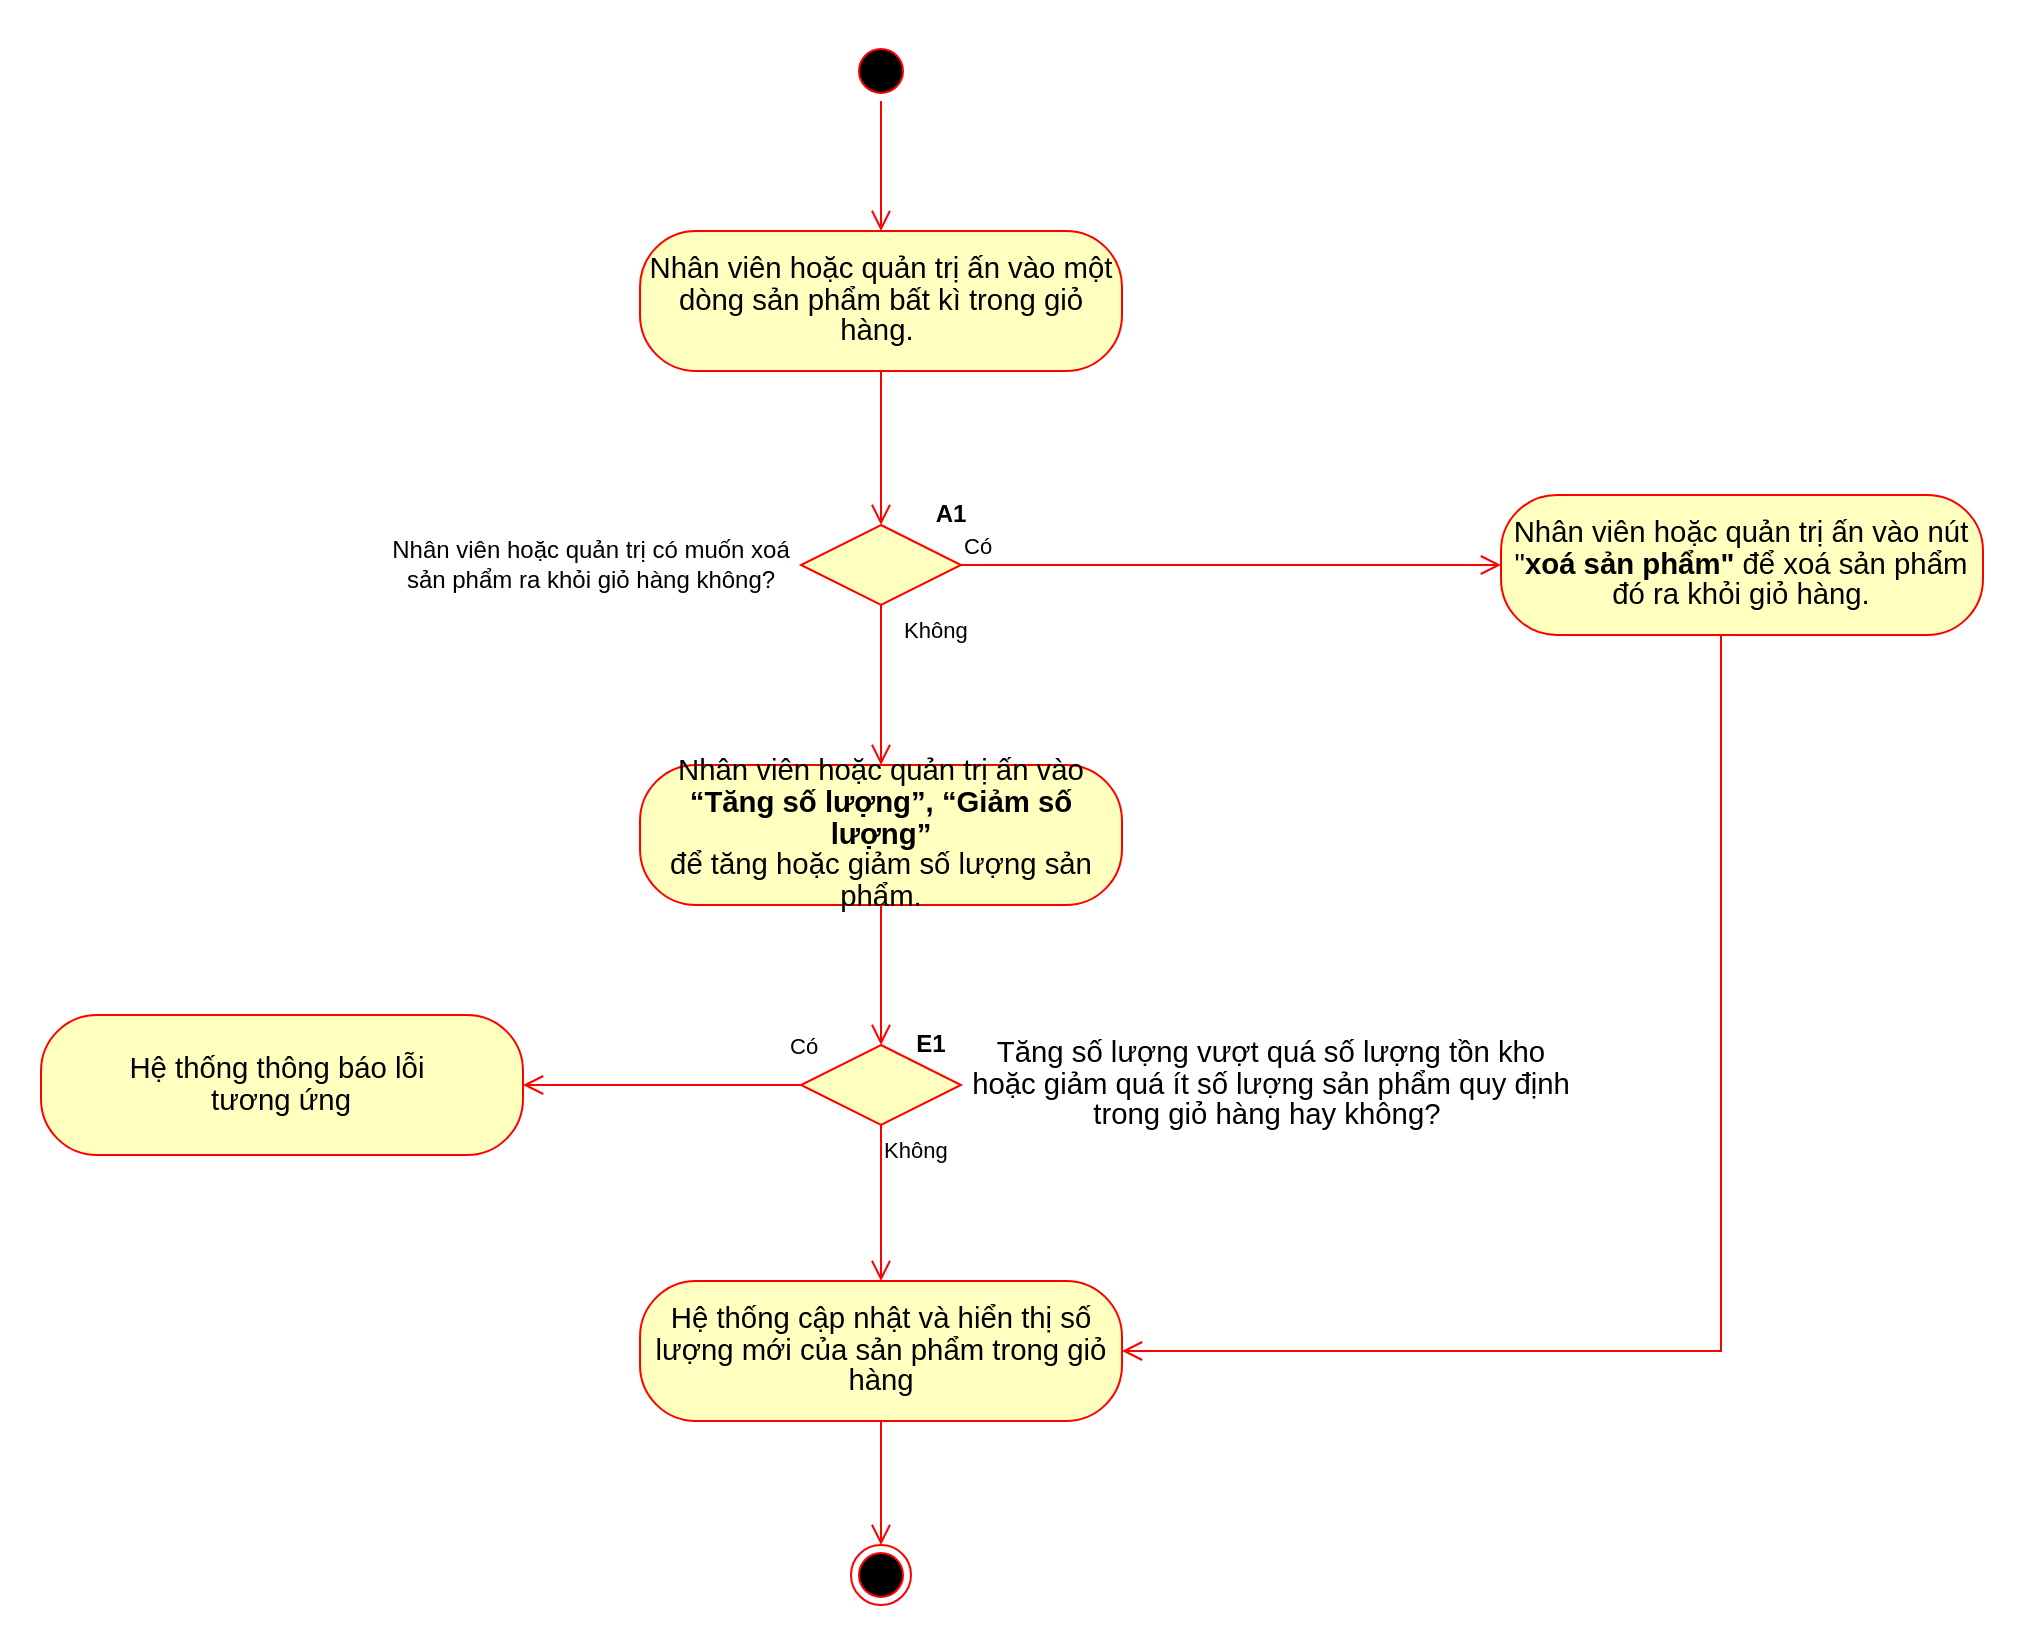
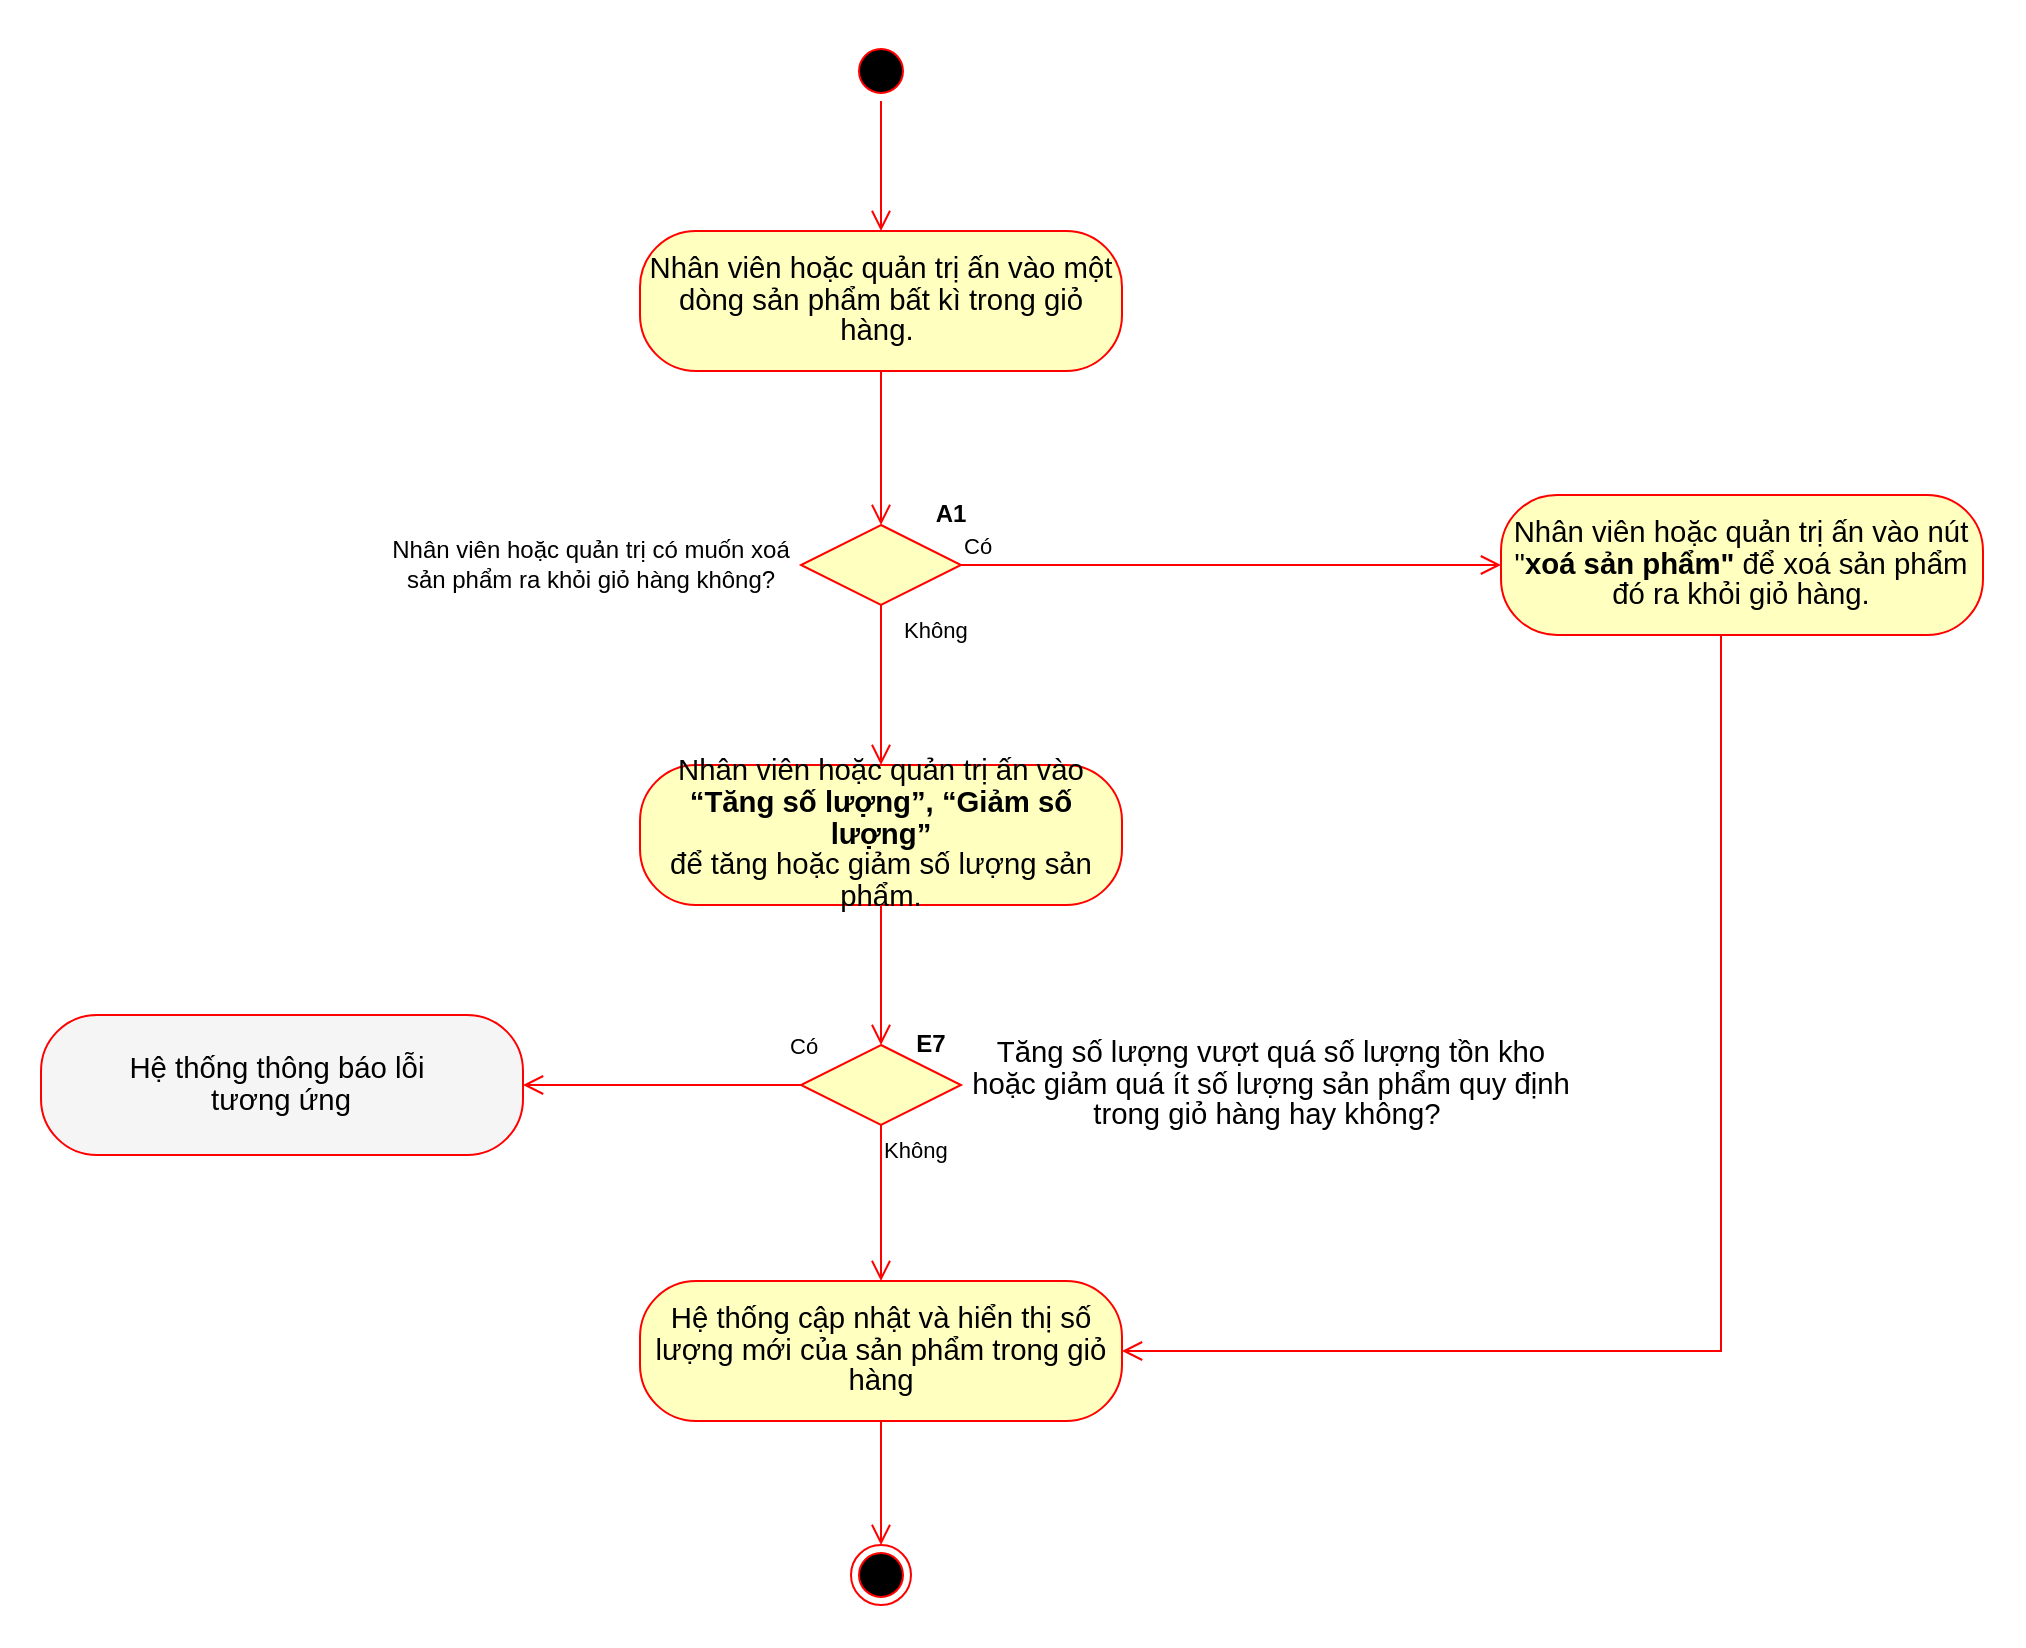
  <mxCell id="0" />
  <mxCell id="1" parent="0" />
  <mxCell id="2" value="" style="ellipse;html=1;shape=startState;fillColor=#000000;strokeColor=#ff0000;" parent="1" vertex="1"><mxGeometry x="425" y="20" width="30" height="30" as="geometry" /></mxCell>
  <mxCell id="3" value="" style="edgeStyle=orthogonalEdgeStyle;html=1;verticalAlign=bottom;endArrow=open;endSize=8;strokeColor=#ff0000;rounded=0;" parent="1" source="2" target="4" edge="1"><mxGeometry relative="1" as="geometry"><mxPoint x="431" y="85" as="targetPoint" /></mxGeometry></mxCell>
  <mxCell id="4" value="&lt;span style=&quot;font-size: 11.0pt ; line-height: 107% ; font-family: &amp;#34;calibri&amp;#34; , sans-serif&quot;&gt;Nhân viên hoặc quản trị ấn vào một dòng sản phẩm bất kì trong giỏ hàng.&amp;nbsp;&lt;/span&gt;" style="rounded=1;whiteSpace=wrap;html=1;arcSize=40;fontColor=#000000;fillColor=#ffffc0;strokeColor=#ff0000;" parent="1" vertex="1"><mxGeometry x="319.5" y="115" width="241" height="70" as="geometry" /></mxCell>
  <mxCell id="5" value="&lt;span style=&quot;font-size: 11.0pt ; line-height: 107% ; font-family: &amp;#34;calibri&amp;#34; , sans-serif&quot;&gt;Nhân viên hoặc quản trị ấn vào &lt;br&gt;&lt;b&gt;“Tăng số lượng”, “Giảm số lượng” &lt;br&gt;&lt;/b&gt;để tăng hoặc giảm số lượng sản phẩm.&lt;/span&gt;" style="rounded=1;whiteSpace=wrap;html=1;arcSize=40;fontColor=#000000;fillColor=#ffffc0;strokeColor=#ff0000;" parent="1" vertex="1"><mxGeometry x="319.5" y="382" width="241" height="70" as="geometry" /></mxCell>
  <mxCell id="6" value="&lt;span style=&quot;font-size: 11.0pt ; line-height: 107% ; font-family: &amp;#34;calibri&amp;#34; , sans-serif&quot;&gt;Hệ thống cập nhật và hiển thị số lượng mới của sản phẩm trong giỏ hàng&lt;/span&gt;" style="rounded=1;whiteSpace=wrap;html=1;arcSize=40;fontColor=#000000;fillColor=#ffffc0;strokeColor=#ff0000;" parent="1" vertex="1"><mxGeometry x="319.5" y="640" width="241" height="70" as="geometry" /></mxCell>
  <mxCell id="7" value="" style="rhombus;whiteSpace=wrap;html=1;fillColor=#ffffc0;strokeColor=#ff0000;" vertex="1" parent="1"><mxGeometry x="400" y="262" width="80" height="40" as="geometry" /></mxCell>
  <mxCell id="8" value="Có" style="edgeStyle=orthogonalEdgeStyle;html=1;align=left;verticalAlign=bottom;endArrow=open;endSize=8;strokeColor=#ff0000;rounded=0;" edge="1" source="7" parent="1" target="12"><mxGeometry x="-1" relative="1" as="geometry"><mxPoint x="580" y="282" as="targetPoint" /></mxGeometry></mxCell>
  <mxCell id="9" value="Không" style="edgeStyle=orthogonalEdgeStyle;html=1;align=left;verticalAlign=top;endArrow=open;endSize=8;strokeColor=#ff0000;rounded=0;" edge="1" source="7" parent="1" target="5"><mxGeometry x="-1" y="10" relative="1" as="geometry"><mxPoint x="440" y="342" as="targetPoint" /><mxPoint as="offset" /></mxGeometry></mxCell>
  <mxCell id="10" value="" style="edgeStyle=orthogonalEdgeStyle;html=1;verticalAlign=bottom;endArrow=open;endSize=8;strokeColor=#ff0000;rounded=0;" edge="1" parent="1" source="4" target="7"><mxGeometry relative="1" as="geometry"><mxPoint x="450" y="562" as="targetPoint" /><mxPoint x="450" y="462" as="sourcePoint" /><Array as="points" /></mxGeometry></mxCell>
  <mxCell id="11" value="Nhân viên hoặc quản trị có muốn xoá&lt;br&gt;sản phẩm ra khỏi giỏ hàng không?" style="text;html=1;align=center;verticalAlign=middle;resizable=0;points=[];autosize=1;strokeColor=none;fillColor=none;" vertex="1" parent="1"><mxGeometry x="190" y="267" width="210" height="30" as="geometry" /></mxCell>
  <mxCell id="12" value="&lt;span style=&quot;font-size: 11.0pt ; line-height: 107% ; font-family: &amp;#34;calibri&amp;#34; , sans-serif&quot;&gt;Nhân viên hoặc quản trị ấn vào nút &quot;&lt;b&gt;xoá sản phẩm&quot;&amp;nbsp;&lt;/b&gt;để xoá sản phẩm đó ra khỏi giỏ hàng.&lt;/span&gt;" style="rounded=1;whiteSpace=wrap;html=1;arcSize=40;fontColor=#000000;fillColor=#ffffc0;strokeColor=#ff0000;" vertex="1" parent="1"><mxGeometry x="750" y="247" width="241" height="70" as="geometry" /></mxCell>
  <mxCell id="13" value="" style="edgeStyle=orthogonalEdgeStyle;html=1;verticalAlign=bottom;endArrow=open;endSize=8;strokeColor=#ff0000;rounded=0;" edge="1" parent="1" source="12" target="6"><mxGeometry relative="1" as="geometry"><mxPoint x="450" y="562" as="targetPoint" /><mxPoint x="450" y="462" as="sourcePoint" /><Array as="points"><mxPoint x="860" y="675" /></Array></mxGeometry></mxCell>
  <mxCell id="14" value="" style="rhombus;whiteSpace=wrap;html=1;fillColor=#ffffc0;strokeColor=#ff0000;" vertex="1" parent="1"><mxGeometry x="400" y="522" width="80" height="40" as="geometry" /></mxCell>
  <mxCell id="15" value="Có" style="edgeStyle=orthogonalEdgeStyle;html=1;align=left;verticalAlign=bottom;endArrow=open;endSize=8;strokeColor=#ff0000;rounded=0;" edge="1" source="14" parent="1" target="21"><mxGeometry x="-0.9" y="-10" relative="1" as="geometry"><mxPoint x="200" y="542" as="targetPoint" /><mxPoint as="offset" /></mxGeometry></mxCell>
  <mxCell id="16" value="Không" style="edgeStyle=orthogonalEdgeStyle;html=1;align=left;verticalAlign=top;endArrow=open;endSize=8;strokeColor=#ff0000;rounded=0;" edge="1" source="14" parent="1" target="6"><mxGeometry x="-1" relative="1" as="geometry"><mxPoint x="440" y="652" as="targetPoint" /></mxGeometry></mxCell>
  <mxCell id="17" value="" style="edgeStyle=orthogonalEdgeStyle;html=1;verticalAlign=bottom;endArrow=open;endSize=8;strokeColor=#ff0000;rounded=0;" edge="1" parent="1" source="5" target="14"><mxGeometry relative="1" as="geometry"><mxPoint x="450" y="272" as="targetPoint" /><mxPoint x="450" y="195" as="sourcePoint" /><Array as="points" /></mxGeometry></mxCell>
  <mxCell id="18" value="&lt;span style=&quot;font-size: 11.0pt ; line-height: 107% ; font-family: &amp;#34;calibri&amp;#34; , sans-serif&quot;&gt;Tăng số lượng vượt quá số lượng tồn kho &lt;br&gt;hoặc giảm quá ít số lượng sản phẩm quy định &lt;br&gt;trong giỏ hàng hay không?&amp;nbsp;&lt;/span&gt;" style="text;html=1;align=center;verticalAlign=middle;resizable=0;points=[];autosize=1;strokeColor=none;fillColor=none;" vertex="1" parent="1"><mxGeometry x="490" y="517" width="290" height="50" as="geometry" /></mxCell>
  <mxCell id="19" value="&lt;b&gt;A1&lt;/b&gt;" style="text;html=1;align=center;verticalAlign=middle;resizable=0;points=[];autosize=1;strokeColor=none;fillColor=none;" vertex="1" parent="1"><mxGeometry x="460" y="247" width="30" height="20" as="geometry" /></mxCell>
- <mxCell id="20" value="&lt;b&gt;E1&lt;/b&gt;" style="text;html=1;align=center;verticalAlign=middle;resizable=0;points=[];autosize=1;strokeColor=none;fillColor=none;" vertex="1" parent="1"><mxGeometry x="450" y="512" width="30" height="20" as="geometry" /></mxCell>
- <mxCell id="21" value="&lt;span style=&quot;font-size: 11.0pt ; line-height: 107% ; font-family: &amp;#34;calibri&amp;#34; , sans-serif&quot;&gt;Hệ thống thông báo lỗi&amp;nbsp;&lt;br&gt;tương ứng&lt;br&gt;&lt;/span&gt;" style="rounded=1;whiteSpace=wrap;html=1;arcSize=40;fontColor=#000000;fillColor=#ffffc0;strokeColor=#ff0000;" vertex="1" parent="1"><mxGeometry x="20" y="507" width="241" height="70" as="geometry" /></mxCell>
+ <mxCell id="20" value="&lt;b&gt;E7&lt;/b&gt;" style="text;html=1;align=center;verticalAlign=middle;resizable=0;points=[];autosize=1;strokeColor=none;fillColor=none;" vertex="1" parent="1"><mxGeometry x="450" y="512" width="30" height="20" as="geometry" /></mxCell>
+ <mxCell id="21" value="&lt;span style=&quot;font-size: 11.0pt ; line-height: 107% ; font-family: &amp;#34;calibri&amp;#34; , sans-serif&quot;&gt;Hệ thống thông báo lỗi&amp;nbsp;&lt;br&gt;tương ứng&lt;br&gt;&lt;/span&gt;" style="rounded=1;whiteSpace=wrap;html=1;arcSize=40;fontColor=#000000;fillColor=#f5f5f5;strokeColor=#ff0000;" vertex="1" parent="1"><mxGeometry x="20" y="507" width="241" height="70" as="geometry" /></mxCell>
  <mxCell id="22" value="" style="ellipse;html=1;shape=endState;fillColor=#000000;strokeColor=#ff0000;" vertex="1" parent="1"><mxGeometry x="425" y="772" width="30" height="30" as="geometry" /></mxCell>
  <mxCell id="23" value="" style="edgeStyle=orthogonalEdgeStyle;html=1;verticalAlign=bottom;endArrow=open;endSize=8;strokeColor=#ff0000;rounded=0;" edge="1" parent="1" source="6" target="22"><mxGeometry relative="1" as="geometry"><mxPoint x="450" y="272" as="targetPoint" /><mxPoint x="450" y="195" as="sourcePoint" /><Array as="points" /></mxGeometry></mxCell>
